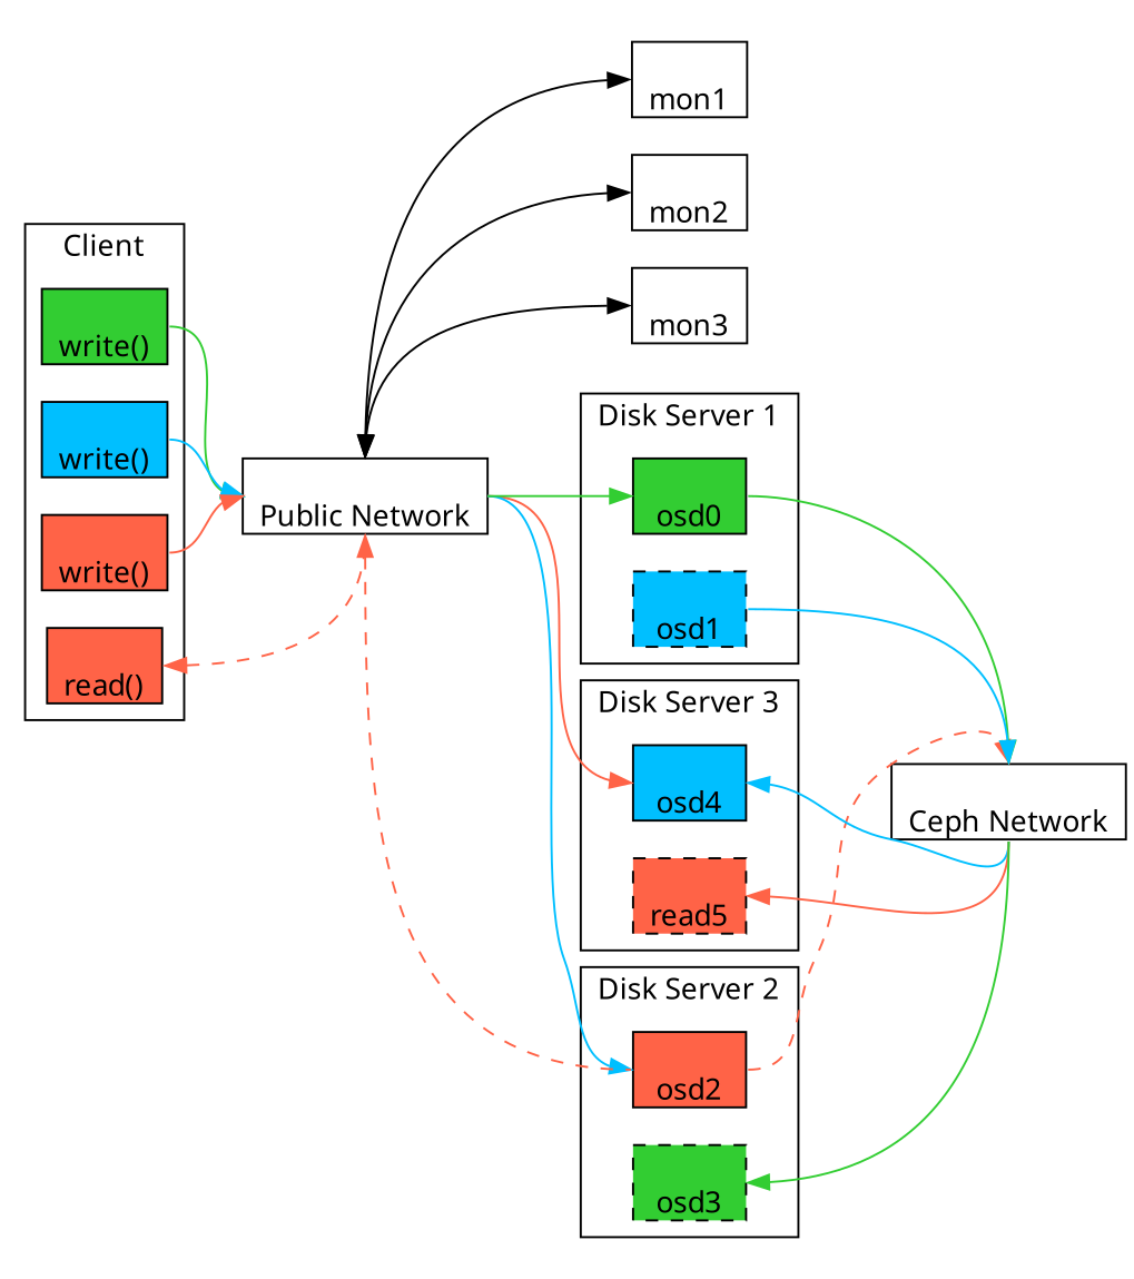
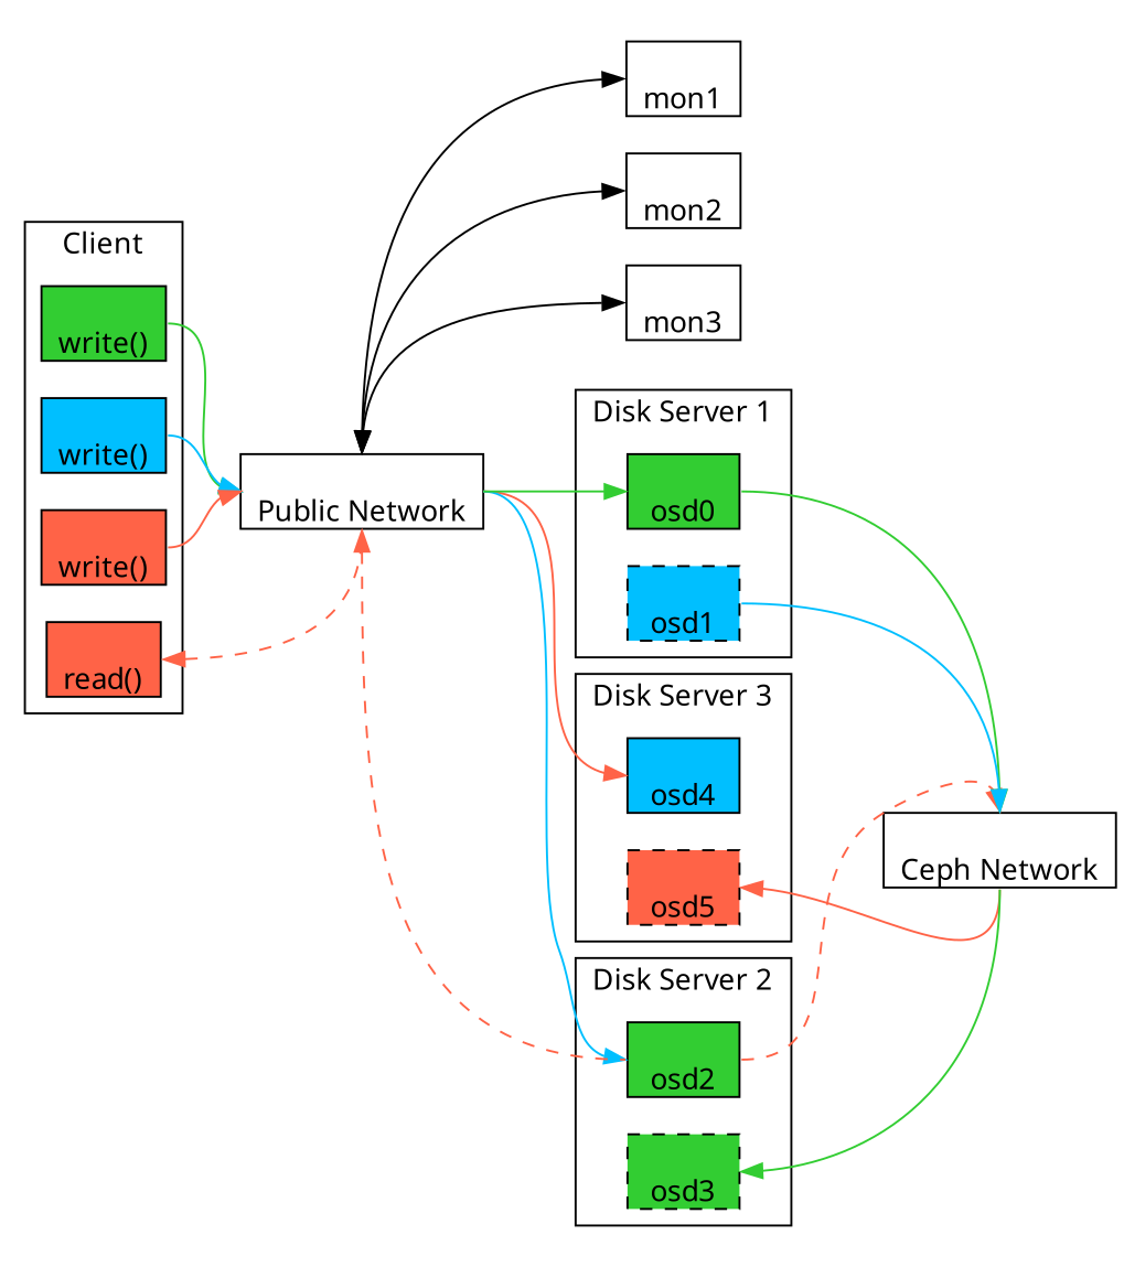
  digraph {
    compound=true
    fontname="Noto Sans"
    rankdir=LR
    splines=true
    node [fontname="Noto Sans" labelloc=b shape=rectangle color=black style=filled]
    edge [arrowtail=none color=tomato dir=both fontname="Noto Sans" fontsize=12 headport=w tailport=e]
    mon1 [color="" style=""]
    mon2 [color="" style=""]
    mon3 [color="" style=""]
    n4 [fillcolor=limegreen label="write()"]
    n5 [fillcolor=deepskyblue label="write()"]
    n6 [fillcolor=tomato label="write()"]
    n7 [fillcolor=tomato label="read()"]
    osd4 [fillcolor=deepskyblue]
-   osd5 [fillcolor=tomato style="filled,dashed" label=read5]
-   osd2 [fillcolor=tomato]
+   osd5 [fillcolor=tomato style="filled,dashed"]
+   osd2 [fillcolor=limegreen]
    osd3 [fillcolor=limegreen style="filled,dashed"]
    osd0 [fillcolor=limegreen]
    osd1 [fillcolor=deepskyblue style="filled,dashed"]
    n14 [label="Public Network" shape=custom color="" style=""]
    n15 [label="Ceph Network" shape=custom color="" style=""]
    subgraph cluster_1 {
      style=invis
      mon1
      mon2
      mon3
    }
    subgraph cluster_2 {
      label=Client
      rank=same
      n4
      n5
      n6
      n7
    }
    subgraph cluster_3 {
      style=invis
      subgraph cluster_4 {
        label="Disk Server 3"
        style=normal
        osd4
        osd5
      }
      subgraph cluster_5 {
        label="Disk Server 2"
        style=normal
        osd2
        osd3
      }
      subgraph cluster_6 {
        label="Disk Server 1"
        style=normal
        osd0
        osd1
      }
    }
    n4 -> n14 [color=limegreen]
    n5 -> n14 [color=deepskyblue]
    n6 -> n14
    n7 -> n14 [arrowhead=none headport=s style=dashed arrowtail=""]
    osd2 -> n15 [headport=n style=dashed]
    osd0 -> n15 [color=limegreen headport=n]
    osd1 -> n15 [color=deepskyblue headport=n]
    n14 -> mon1 [tailport=n arrowtail="" color=""]
    n14 -> mon2 [tailport=n arrowtail="" color=""]
    n14 -> mon3 [tailport=n arrowtail="" color=""]
    n14 -> osd4
    n14 -> osd2 [color=deepskyblue]
    n14 -> osd2 [arrowhead=none style=dashed tailport=s arrowtail=""]
    n14 -> osd0 [color=limegreen]
-   n15 -> osd4 [color=deepskyblue headport=e tailport=s]
    n15 -> osd5 [headport=e tailport=s]
    n15 -> osd3 [color=limegreen headport=e tailport=s]
  }
